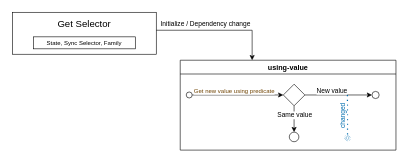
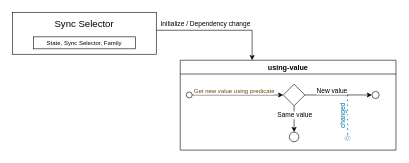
  <mxCell id="0" />
  <mxCell id="1" parent="0" />
  <mxCell id="2" value="" style="rounded=0;whiteSpace=wrap;html=1;" vertex="1" parent="1"><mxGeometry x="20" y="20" width="240" height="70" as="geometry" /></mxCell>
- <mxCell id="3" value="Get Selector" style="text;html=1;strokeColor=none;fillColor=none;align=center;verticalAlign=middle;whiteSpace=wrap;rounded=0;fontSize=16;" vertex="1" parent="1"><mxGeometry x="85" y="24" width="110" height="30" as="geometry" /></mxCell>
+ <mxCell id="3" value="Sync Selector" style="text;html=1;strokeColor=none;fillColor=none;align=center;verticalAlign=middle;whiteSpace=wrap;rounded=0;fontSize=16;" vertex="1" parent="1"><mxGeometry x="85" y="24" width="110" height="30" as="geometry" /></mxCell>
  <mxCell id="4" value="" style="group" vertex="1" connectable="0" parent="1"><mxGeometry x="55" y="37" width="170" height="44" as="geometry" /></mxCell>
  <mxCell id="5" value="&lt;font style=&quot;font-size: 10px;&quot;&gt;State, Sync Selector, Family&lt;/font&gt;" style="rounded=0;whiteSpace=wrap;html=1;dashed=0;" vertex="1" parent="4"><mxGeometry y="24" width="170" height="20" as="geometry" /></mxCell>
  <mxCell id="6" value="using-value" style="swimlane;whiteSpace=wrap;html=1;" vertex="1" parent="1"><mxGeometry x="300" y="100" width="360" height="150" as="geometry" /></mxCell>
  <mxCell id="7" style="edgeStyle=orthogonalEdgeStyle;rounded=0;orthogonalLoop=1;jettySize=auto;html=1;" edge="1" parent="6" source="9" target="14"><mxGeometry relative="1" as="geometry" /></mxCell>
  <mxCell id="8" value="&lt;font color=&quot;#6e4201&quot; style=&quot;font-size: 10px;&quot;&gt;Get new value using predicate&lt;/font&gt;" style="edgeLabel;html=1;align=center;verticalAlign=middle;resizable=0;points=[];fontSize=10;" vertex="1" connectable="0" parent="7"><mxGeometry x="0.006" y="1" relative="1" as="geometry"><mxPoint x="-7" y="-7" as="offset" /></mxGeometry></mxCell>
  <mxCell id="9" value="" style="ellipse;whiteSpace=wrap;html=1;aspect=fixed;" vertex="1" parent="6"><mxGeometry x="10" y="53" width="10" height="10" as="geometry" /></mxCell>
  <mxCell id="10" style="edgeStyle=orthogonalEdgeStyle;rounded=0;orthogonalLoop=1;jettySize=auto;html=1;" edge="1" parent="6" source="14" target="15"><mxGeometry relative="1" as="geometry"><Array as="points"><mxPoint x="190" y="128" /></Array></mxGeometry></mxCell>
  <mxCell id="11" value="Same value" style="edgeLabel;html=1;align=center;verticalAlign=middle;resizable=0;points=[];" vertex="1" connectable="0" parent="10"><mxGeometry x="-0.331" relative="1" as="geometry"><mxPoint as="offset" /></mxGeometry></mxCell>
  <mxCell id="12" value="" style="edgeStyle=orthogonalEdgeStyle;rounded=0;orthogonalLoop=1;jettySize=auto;html=1;" edge="1" parent="6" source="14" target="16"><mxGeometry relative="1" as="geometry" /></mxCell>
  <mxCell id="13" value="New value" style="edgeLabel;html=1;align=center;verticalAlign=middle;resizable=0;points=[];" vertex="1" connectable="0" parent="12"><mxGeometry x="-0.311" y="1" relative="1" as="geometry"><mxPoint x="5" y="-7" as="offset" /></mxGeometry></mxCell>
  <mxCell id="14" value="" style="rhombus;whiteSpace=wrap;html=1;" vertex="1" parent="6"><mxGeometry x="172" y="40" width="36" height="36" as="geometry" /></mxCell>
  <mxCell id="15" value="" style="ellipse;whiteSpace=wrap;html=1;" vertex="1" parent="6"><mxGeometry x="182" y="120" width="16" height="16" as="geometry" /></mxCell>
  <mxCell id="16" value="" style="ellipse;whiteSpace=wrap;html=1;" vertex="1" parent="6"><mxGeometry x="320" y="52" width="12" height="12" as="geometry" /></mxCell>
  <mxCell id="17" value="" style="group" vertex="1" connectable="0" parent="6"><mxGeometry x="274" y="58" width="10.41" height="82" as="geometry" /></mxCell>
  <mxCell id="18" value="" style="endArrow=none;dashed=1;html=1;dashPattern=1 3;strokeWidth=2;rounded=0;fillColor=#1ba1e2;strokeColor=#006EAF;" edge="1" parent="17" target="20"><mxGeometry width="50" height="50" relative="1" as="geometry"><mxPoint x="4.999" as="sourcePoint" /><mxPoint x="-19.596" y="52.115" as="targetPoint" /></mxGeometry></mxCell>
  <mxCell id="19" value="changed&lt;br style=&quot;font-size: 11px;&quot;&gt;" style="edgeLabel;html=1;align=center;verticalAlign=middle;resizable=0;points=[];fontSize=11;fontColor=#006EAF;rotation=270;" vertex="1" connectable="0" parent="18"><mxGeometry x="0.211" relative="1" as="geometry"><mxPoint x="-7" y="-4" as="offset" /></mxGeometry></mxCell>
  <mxCell id="20" value="" style="sketch=0;outlineConnect=0;fontColor=#ffffff;fillColor=#006EAF;strokeColor=#006EAF;dashed=0;verticalLabelPosition=bottom;verticalAlign=top;align=center;html=1;fontSize=12;fontStyle=0;aspect=fixed;pointerEvents=1;shape=mxgraph.aws4.event;" vertex="1" parent="17"><mxGeometry y="66.759" width="10.41" height="10.41" as="geometry" /></mxCell>
  <mxCell id="21" style="edgeStyle=orthogonalEdgeStyle;rounded=0;orthogonalLoop=1;jettySize=auto;html=1;" edge="1" parent="1" source="2" target="6"><mxGeometry relative="1" as="geometry"><Array as="points"><mxPoint x="420" y="50" /></Array></mxGeometry></mxCell>
  <mxCell id="22" value="Initialize / Dependency change" style="edgeLabel;html=1;align=center;verticalAlign=middle;resizable=0;points=[];" vertex="1" connectable="0" parent="21"><mxGeometry x="-0.627" y="1" relative="1" as="geometry"><mxPoint x="42" y="-11" as="offset" /></mxGeometry></mxCell>
